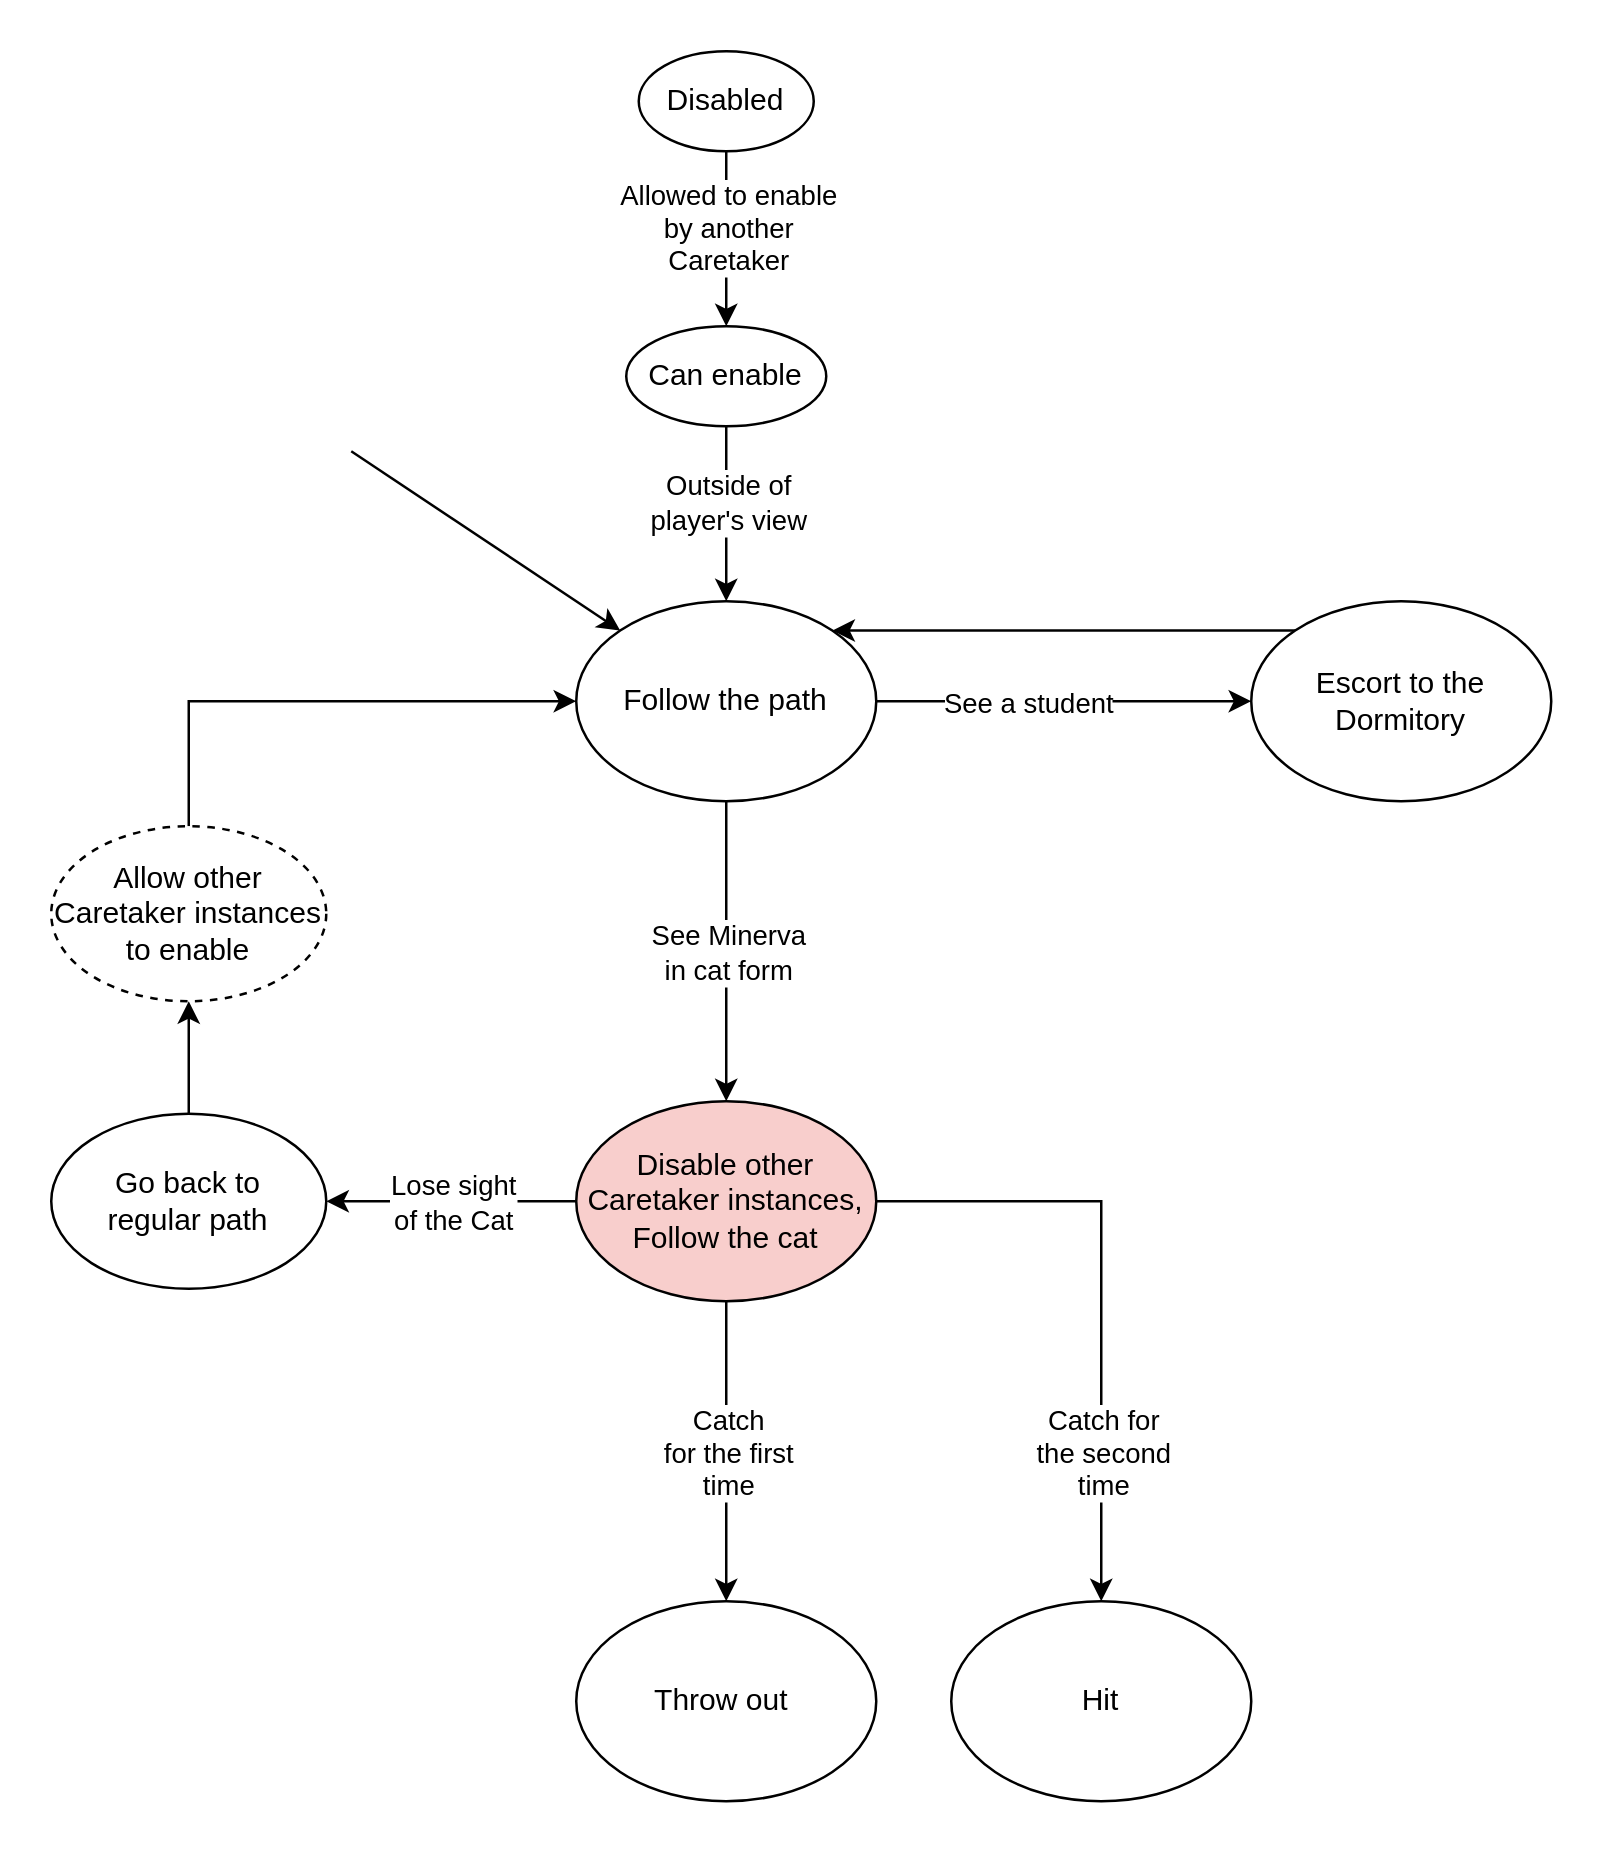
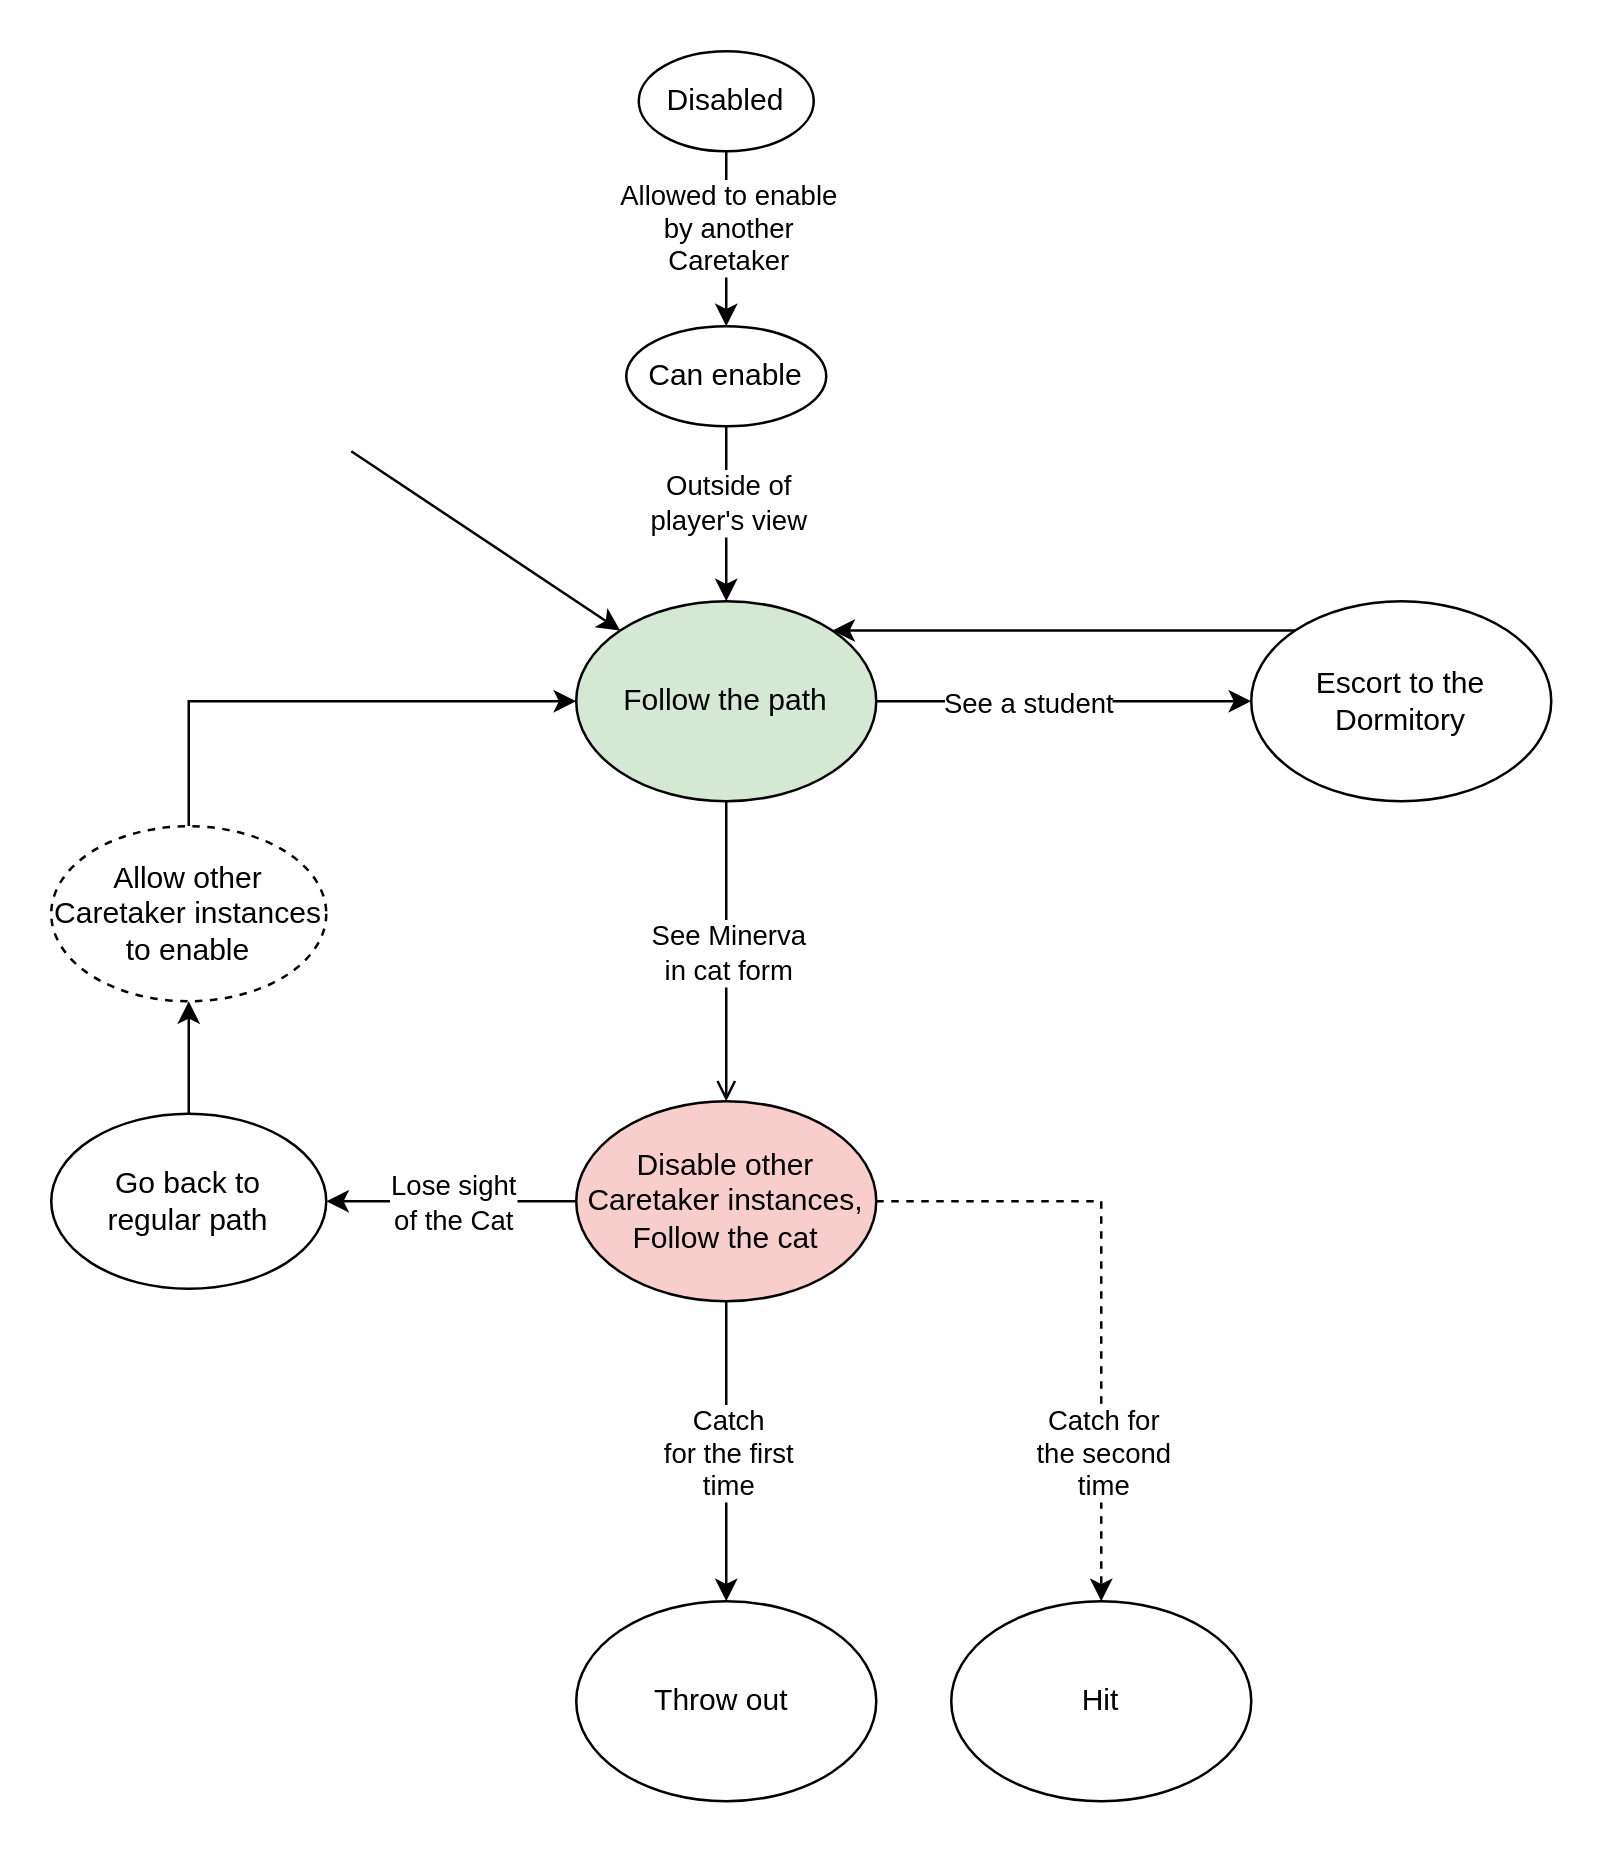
  <mxCell id="0" />
  <mxCell id="1" parent="0" />
  <mxCell id="2" style="edgeStyle=orthogonalEdgeStyle;rounded=0;orthogonalLoop=1;jettySize=auto;html=1;exitX=0;exitY=0;exitDx=0;exitDy=0;entryX=1;entryY=0;entryDx=0;entryDy=0;" edge="1" parent="1" source="3" target="8"><mxGeometry relative="1" as="geometry" /></mxCell>
  <mxCell id="3" value="&lt;span&gt;Escort to the Dormitory&lt;/span&gt;" style="ellipse;whiteSpace=wrap;html=1;" vertex="1" parent="1"><mxGeometry x="500" y="240" width="120" height="80" as="geometry" /></mxCell>
- <mxCell id="4" value="" style="edgeStyle=orthogonalEdgeStyle;rounded=0;orthogonalLoop=1;jettySize=auto;html=1;" edge="1" parent="1" source="8" target="15"><mxGeometry relative="1" as="geometry" /></mxCell>
+ <mxCell id="4" value="" style="edgeStyle=orthogonalEdgeStyle;rounded=0;orthogonalLoop=1;jettySize=auto;html=1;endArrow=open;" edge="1" parent="1" source="8" target="15"><mxGeometry relative="1" as="geometry" /></mxCell>
  <mxCell id="5" value="See Minerva&lt;br&gt;in cat form" style="edgeLabel;html=1;align=center;verticalAlign=middle;resizable=0;points=[];" vertex="1" connectable="0" parent="4"><mxGeometry x="0.488" y="4" relative="1" as="geometry"><mxPoint x="-4" y="-29" as="offset" /></mxGeometry></mxCell>
  <mxCell id="6" style="edgeStyle=orthogonalEdgeStyle;rounded=0;orthogonalLoop=1;jettySize=auto;html=1;exitX=1;exitY=0.5;exitDx=0;exitDy=0;entryX=0;entryY=0.5;entryDx=0;entryDy=0;" edge="1" parent="1" source="8" target="3"><mxGeometry relative="1" as="geometry"><mxPoint x="480" y="210" as="targetPoint" /></mxGeometry></mxCell>
  <mxCell id="7" value="See a student" style="edgeLabel;html=1;align=center;verticalAlign=middle;resizable=0;points=[];" vertex="1" connectable="0" parent="6"><mxGeometry x="-0.322" y="-1" relative="1" as="geometry"><mxPoint x="9" y="-1" as="offset" /></mxGeometry></mxCell>
- <mxCell id="8" value="Follow the path" style="ellipse;whiteSpace=wrap;html=1;" vertex="1" parent="1"><mxGeometry x="230" y="240" width="120" height="80" as="geometry" /></mxCell>
+ <mxCell id="8" value="Follow the path" style="ellipse;whiteSpace=wrap;html=1;fillColor=#d5e8d4;" vertex="1" parent="1"><mxGeometry x="230" y="240" width="120" height="80" as="geometry" /></mxCell>
  <mxCell id="9" style="edgeStyle=orthogonalEdgeStyle;rounded=0;orthogonalLoop=1;jettySize=auto;html=1;exitX=0.5;exitY=1;exitDx=0;exitDy=0;entryX=0.5;entryY=0;entryDx=0;entryDy=0;" edge="1" parent="1" source="15" target="16"><mxGeometry relative="1" as="geometry" /></mxCell>
  <mxCell id="10" value="Catch&lt;br&gt;for the first&lt;br&gt;time" style="edgeLabel;html=1;align=center;verticalAlign=middle;resizable=0;points=[];" vertex="1" connectable="0" parent="9"><mxGeometry x="-0.28" y="1" relative="1" as="geometry"><mxPoint x="-1" y="17" as="offset" /></mxGeometry></mxCell>
- <mxCell id="11" style="edgeStyle=orthogonalEdgeStyle;rounded=0;orthogonalLoop=1;jettySize=auto;html=1;exitX=1;exitY=0.5;exitDx=0;exitDy=0;" edge="1" parent="1" source="15" target="17"><mxGeometry relative="1" as="geometry" /></mxCell>
+ <mxCell id="11" style="edgeStyle=orthogonalEdgeStyle;rounded=0;orthogonalLoop=1;jettySize=auto;html=1;exitX=1;exitY=0.5;exitDx=0;exitDy=0;dashed=1;" edge="1" parent="1" source="15" target="17"><mxGeometry relative="1" as="geometry" /></mxCell>
  <mxCell id="12" value="Catch for&lt;br&gt;the second&lt;br&gt;time" style="edgeLabel;html=1;align=center;verticalAlign=middle;resizable=0;points=[];" vertex="1" connectable="0" parent="11"><mxGeometry x="-0.331" y="2" relative="1" as="geometry"><mxPoint x="6" y="102" as="offset" /></mxGeometry></mxCell>
  <mxCell id="13" style="edgeStyle=orthogonalEdgeStyle;rounded=0;orthogonalLoop=1;jettySize=auto;html=1;exitX=0;exitY=0.5;exitDx=0;exitDy=0;entryX=1;entryY=0.5;entryDx=0;entryDy=0;" edge="1" parent="1" source="15" target="19"><mxGeometry relative="1" as="geometry" /></mxCell>
  <mxCell id="14" value="Lose sight &lt;br&gt;of the Cat" style="edgeLabel;html=1;align=center;verticalAlign=middle;resizable=0;points=[];" vertex="1" connectable="0" parent="13"><mxGeometry x="0.7" y="-3" relative="1" as="geometry"><mxPoint x="35" y="3" as="offset" /></mxGeometry></mxCell>
  <mxCell id="15" value="Disable other Caretaker instances,&lt;br&gt;Follow the cat" style="ellipse;whiteSpace=wrap;html=1;fillColor=#f8cecc;" vertex="1" parent="1"><mxGeometry x="230" y="440" width="120" height="80" as="geometry" /></mxCell>
  <mxCell id="16" value="Throw out&amp;nbsp;" style="ellipse;whiteSpace=wrap;html=1;" vertex="1" parent="1"><mxGeometry x="230" y="640" width="120" height="80" as="geometry" /></mxCell>
  <mxCell id="17" value="Hit" style="ellipse;whiteSpace=wrap;html=1;" vertex="1" parent="1"><mxGeometry x="380" y="640" width="120" height="80" as="geometry" /></mxCell>
  <mxCell id="18" style="edgeStyle=orthogonalEdgeStyle;rounded=0;orthogonalLoop=1;jettySize=auto;html=1;exitX=0.5;exitY=0;exitDx=0;exitDy=0;entryX=0.5;entryY=1;entryDx=0;entryDy=0;" edge="1" parent="1" source="19" target="21"><mxGeometry relative="1" as="geometry"><mxPoint x="150" y="420" as="targetPoint" /></mxGeometry></mxCell>
  <mxCell id="19" value="Go back to&lt;br&gt;regular path" style="ellipse;whiteSpace=wrap;html=1;" vertex="1" parent="1"><mxGeometry x="20" y="445" width="110" height="70" as="geometry" /></mxCell>
  <mxCell id="20" style="edgeStyle=orthogonalEdgeStyle;rounded=0;orthogonalLoop=1;jettySize=auto;html=1;exitX=0.5;exitY=0;exitDx=0;exitDy=0;entryX=0;entryY=0.5;entryDx=0;entryDy=0;" edge="1" parent="1" source="21" target="8"><mxGeometry relative="1" as="geometry" /></mxCell>
  <mxCell id="21" value="Allow other Caretaker instances to enable" style="ellipse;whiteSpace=wrap;html=1;dashed=1;" vertex="1" parent="1"><mxGeometry x="20" y="330" width="110" height="70" as="geometry" /></mxCell>
  <mxCell id="22" value="" style="endArrow=classic;html=1;entryX=0;entryY=0;entryDx=0;entryDy=0;" edge="1" parent="1" target="8"><mxGeometry width="50" height="50" relative="1" as="geometry"><mxPoint x="140" y="180" as="sourcePoint" /><mxPoint x="710" y="160" as="targetPoint" /></mxGeometry></mxCell>
  <mxCell id="23" style="edgeStyle=orthogonalEdgeStyle;rounded=0;orthogonalLoop=1;jettySize=auto;html=1;exitX=0.5;exitY=1;exitDx=0;exitDy=0;entryX=0.5;entryY=0;entryDx=0;entryDy=0;" edge="1" parent="1" source="25" target="28"><mxGeometry relative="1" as="geometry" /></mxCell>
  <mxCell id="24" value="Allowed to enable &lt;br&gt;by another&lt;br&gt;Caretaker" style="edgeLabel;html=1;align=center;verticalAlign=middle;resizable=0;points=[];" vertex="1" connectable="0" parent="23"><mxGeometry x="-0.901" y="-1" relative="1" as="geometry"><mxPoint x="1" y="27" as="offset" /></mxGeometry></mxCell>
  <mxCell id="25" value="Disabled" style="ellipse;whiteSpace=wrap;html=1;" vertex="1" parent="1"><mxGeometry x="255" y="20" width="70" height="40" as="geometry" /></mxCell>
  <mxCell id="26" style="edgeStyle=orthogonalEdgeStyle;rounded=0;orthogonalLoop=1;jettySize=auto;html=1;exitX=0.5;exitY=1;exitDx=0;exitDy=0;entryX=0.5;entryY=0;entryDx=0;entryDy=0;" edge="1" parent="1" source="28" target="8"><mxGeometry relative="1" as="geometry"><mxPoint x="550" y="240" as="targetPoint" /></mxGeometry></mxCell>
  <mxCell id="27" value="Outside of &lt;br&gt;player's view" style="edgeLabel;html=1;align=center;verticalAlign=middle;resizable=0;points=[];" vertex="1" connectable="0" parent="26"><mxGeometry x="-0.4" y="1" relative="1" as="geometry"><mxPoint x="-1" y="9" as="offset" /></mxGeometry></mxCell>
  <mxCell id="28" value="Can enable" style="ellipse;whiteSpace=wrap;html=1;" vertex="1" parent="1"><mxGeometry x="250" y="130" width="80" height="40" as="geometry" /></mxCell>
